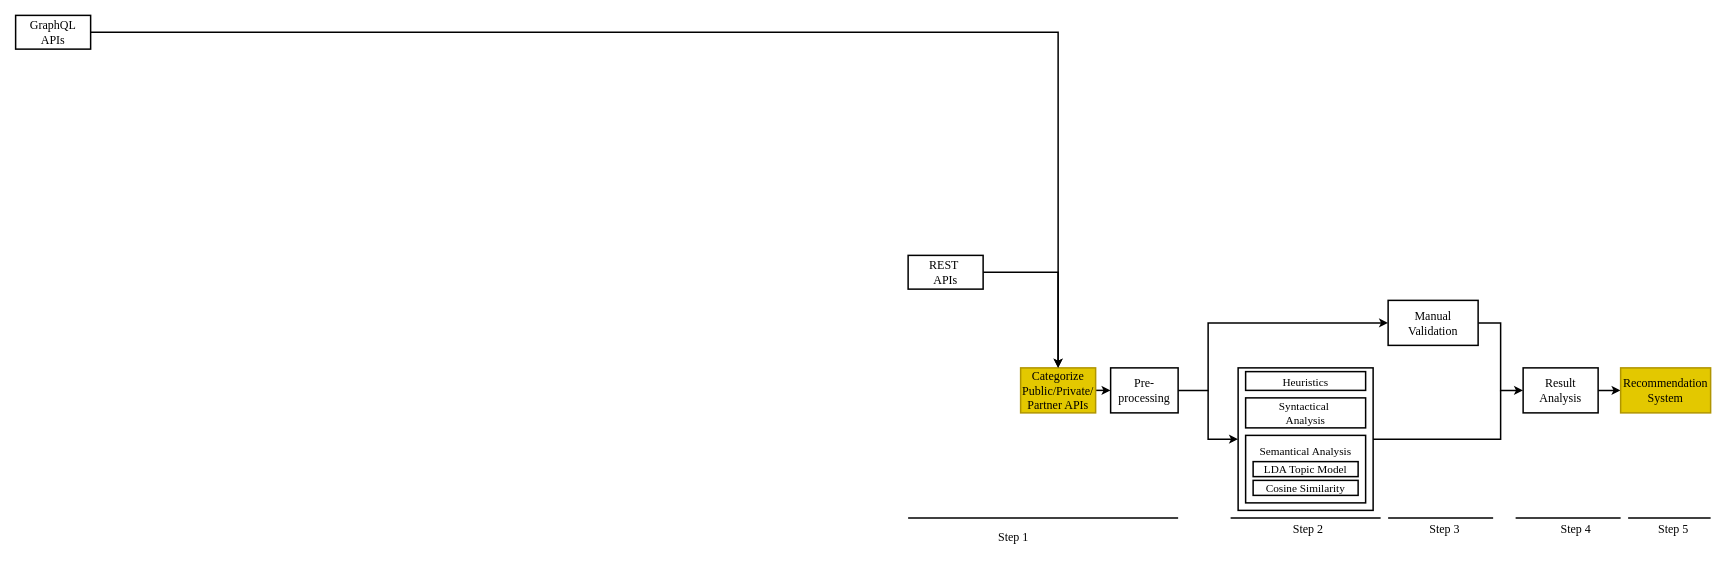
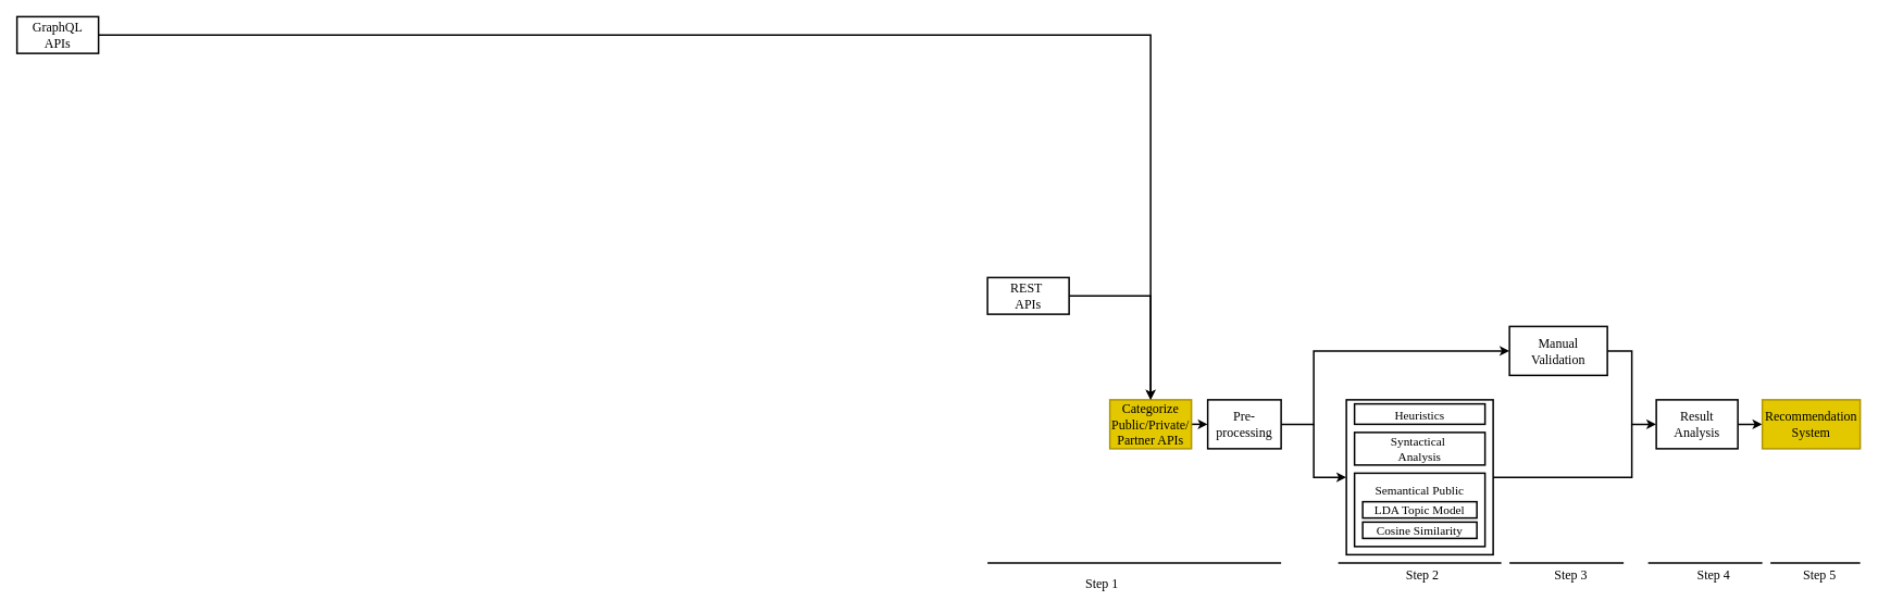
  <mxCell id="0" />
  <mxCell id="1" parent="0" />
  <mxCell id="2" style="edgeStyle=orthogonalEdgeStyle;rounded=0;orthogonalLoop=1;jettySize=auto;html=1;exitX=1;exitY=0.5;exitDx=0;exitDy=0;entryX=0;entryY=0.5;entryDx=0;entryDy=0;strokeWidth=2;" parent="1" source="3" target="26" edge="1"><mxGeometry relative="1" as="geometry" /></mxCell>
  <mxCell id="3" value="&lt;font size=&quot;1&quot; face=&quot;Times New Roman&quot;&gt;&lt;span style=&quot;font-size: 16px;&quot;&gt;Categorize Public/Private/&lt;/span&gt;&lt;/font&gt;&lt;div&gt;&lt;font size=&quot;1&quot; face=&quot;Times New Roman&quot;&gt;&lt;span style=&quot;font-size: 16px;&quot;&gt;Partner APIs&lt;/span&gt;&lt;/font&gt;&lt;/div&gt;" style="rounded=0;whiteSpace=wrap;html=1;strokeWidth=2;container=0;fontStyle=0;fillColor=#e3c800;strokeColor=#B09500;fontColor=#000000;" parent="1" vertex="1"><mxGeometry x="1360" y="490" width="100" height="60" as="geometry" /></mxCell>
  <mxCell id="4" value="&lt;font size=&quot;1&quot; face=&quot;Times New Roman&quot;&gt;&lt;span style=&quot;font-size: 16px;&quot;&gt;&lt;br&gt;&lt;/span&gt;&lt;/font&gt;" style="rounded=0;whiteSpace=wrap;html=1;strokeWidth=2;container=0;fontStyle=0" parent="1" vertex="1"><mxGeometry x="1650" y="490" width="180" height="190" as="geometry" /></mxCell>
  <mxCell id="5" value="" style="endArrow=classic;html=1;rounded=0;strokeWidth=2;entryX=0;entryY=0.5;entryDx=0;entryDy=0;fontStyle=0" parent="1" target="23" edge="1"><mxGeometry width="50" height="50" relative="1" as="geometry"><mxPoint x="1570" y="520" as="sourcePoint" /><mxPoint x="1840" y="430" as="targetPoint" /><Array as="points"><mxPoint x="1610" y="520" /><mxPoint x="1610" y="430" /></Array></mxGeometry></mxCell>
  <mxCell id="6" value="" style="endArrow=classic;html=1;rounded=0;entryX=0;entryY=0.5;entryDx=0;entryDy=0;strokeWidth=2;fontStyle=0" parent="1" target="4" edge="1"><mxGeometry width="50" height="50" relative="1" as="geometry"><mxPoint x="1610" y="520" as="sourcePoint" /><mxPoint x="1620" y="560" as="targetPoint" /><Array as="points"><mxPoint x="1610" y="585" /></Array></mxGeometry></mxCell>
  <mxCell id="7" value="" style="endArrow=classic;html=1;rounded=0;entryX=0;entryY=0.5;entryDx=0;entryDy=0;exitX=1;exitY=0.5;exitDx=0;exitDy=0;strokeWidth=2;fontStyle=0" parent="1" source="23" edge="1"><mxGeometry width="50" height="50" relative="1" as="geometry"><mxPoint x="1995" y="430" as="sourcePoint" /><mxPoint x="2030" y="520" as="targetPoint" /><Array as="points"><mxPoint x="2000" y="430" /><mxPoint x="2000" y="520" /></Array></mxGeometry></mxCell>
  <mxCell id="8" value="" style="endArrow=none;html=1;rounded=0;strokeWidth=2;fontStyle=0" parent="1" source="4" edge="1"><mxGeometry width="50" height="50" relative="1" as="geometry"><mxPoint x="2010" y="660" as="sourcePoint" /><mxPoint x="2000" y="520" as="targetPoint" /><Array as="points"><mxPoint x="2000" y="585" /></Array></mxGeometry></mxCell>
  <mxCell id="9" value="&lt;font style=&quot;font-size: 15px;&quot; face=&quot;Times New Roman&quot;&gt;&lt;span style=&quot;&quot;&gt;Syntactical&amp;nbsp;&lt;br&gt;Analysis&lt;br&gt;&lt;/span&gt;&lt;/font&gt;" style="rounded=0;whiteSpace=wrap;html=1;strokeWidth=2;container=0;fontStyle=0" parent="1" vertex="1"><mxGeometry x="1660" y="530" width="160" height="40" as="geometry" /></mxCell>
  <mxCell id="10" value="&lt;font style=&quot;&quot; face=&quot;Times New Roman&quot;&gt;&lt;span style=&quot;&quot;&gt;&lt;font style=&quot;font-size: 15px;&quot;&gt;Heuristics&lt;/font&gt;&lt;br&gt;&lt;/span&gt;&lt;/font&gt;" style="rounded=0;whiteSpace=wrap;html=1;strokeWidth=2;container=0;fontStyle=0" parent="1" vertex="1"><mxGeometry x="1660" y="495" width="160" height="25" as="geometry" /></mxCell>
  <mxCell id="11" value="&lt;font style=&quot;font-size: 11px;&quot; face=&quot;Times New Roman&quot;&gt;&lt;span style=&quot;&quot;&gt;&lt;br&gt;&lt;/span&gt;&lt;/font&gt;" style="rounded=0;whiteSpace=wrap;html=1;strokeWidth=2;container=0;fontStyle=0" parent="1" vertex="1"><mxGeometry x="1660" y="580" width="160" height="90" as="geometry" /></mxCell>
  <mxCell id="12" value="&lt;font style=&quot;&quot; face=&quot;Times New Roman&quot;&gt;&lt;span style=&quot;&quot;&gt;&lt;font style=&quot;font-size: 15px;&quot;&gt;LDA Topic Model&lt;/font&gt;&lt;br&gt;&lt;/span&gt;&lt;/font&gt;" style="rounded=0;whiteSpace=wrap;html=1;strokeWidth=2;container=0;fontStyle=0" parent="1" vertex="1"><mxGeometry x="1670" y="615" width="140" height="20" as="geometry" /></mxCell>
- <mxCell id="13" value="&lt;font style=&quot;&quot; face=&quot;Times New Roman&quot;&gt;&lt;span style=&quot;&quot;&gt;&lt;font style=&quot;font-size: 15px;&quot;&gt;Semantical Analysis&lt;/font&gt;&lt;br&gt;&lt;/span&gt;&lt;/font&gt;" style="rounded=0;whiteSpace=wrap;html=1;strokeWidth=2;container=0;fillColor=none;strokeColor=none;fontStyle=0" parent="1" vertex="1"><mxGeometry x="1670" y="590" width="140" height="20" as="geometry" /></mxCell>
+ <mxCell id="13" value="&lt;font style=&quot;&quot; face=&quot;Times New Roman&quot;&gt;&lt;span style=&quot;&quot;&gt;&lt;font style=&quot;font-size: 15px;&quot;&gt;Semantical Public&lt;/font&gt;&lt;br&gt;&lt;/span&gt;&lt;/font&gt;" style="rounded=0;whiteSpace=wrap;html=1;strokeWidth=2;container=0;fillColor=none;strokeColor=none;fontStyle=0" parent="1" vertex="1"><mxGeometry x="1670" y="590" width="140" height="20" as="geometry" /></mxCell>
  <mxCell id="14" value="&lt;font size=&quot;1&quot; face=&quot;Times New Roman&quot;&gt;&lt;span style=&quot;font-size: 16px;&quot;&gt;Step 1&lt;/span&gt;&lt;/font&gt;" style="text;html=1;align=center;verticalAlign=middle;resizable=0;points=[];autosize=1;strokeColor=none;fillColor=none;container=0;strokeWidth=2;fontStyle=0" parent="1" vertex="1"><mxGeometry x="1320" y="700" width="60" height="30" as="geometry" /></mxCell>
  <mxCell id="15" value="&lt;font size=&quot;1&quot; face=&quot;Times New Roman&quot;&gt;&lt;span style=&quot;font-size: 16px;&quot;&gt;Step 3&lt;/span&gt;&lt;/font&gt;" style="text;html=1;align=center;verticalAlign=middle;resizable=0;points=[];autosize=1;strokeColor=none;fillColor=none;container=0;strokeWidth=2;fontStyle=0" parent="1" vertex="1"><mxGeometry x="1895" y="690" width="60" height="30" as="geometry" /></mxCell>
  <mxCell id="16" value="&lt;font size=&quot;1&quot; face=&quot;Times New Roman&quot;&gt;&lt;span style=&quot;font-size: 16px;&quot;&gt;Step 4&lt;/span&gt;&lt;/font&gt;" style="text;html=1;align=center;verticalAlign=middle;resizable=0;points=[];autosize=1;strokeColor=none;fillColor=none;container=0;strokeWidth=2;fontStyle=0" parent="1" vertex="1"><mxGeometry x="2070" y="690" width="60" height="30" as="geometry" /></mxCell>
  <mxCell id="17" value="&lt;font size=&quot;1&quot; face=&quot;Times New Roman&quot;&gt;&lt;span style=&quot;font-size: 16px;&quot;&gt;Step 2&lt;br&gt;&lt;/span&gt;&lt;/font&gt;" style="text;html=1;align=center;verticalAlign=middle;resizable=0;points=[];autosize=1;strokeColor=none;fillColor=none;container=0;strokeWidth=2;fontStyle=0" parent="1" vertex="1"><mxGeometry x="1712.5" y="690" width="60" height="30" as="geometry" /></mxCell>
  <mxCell id="18" value="&lt;font style=&quot;&quot; face=&quot;Times New Roman&quot;&gt;&lt;span style=&quot;&quot;&gt;&lt;font style=&quot;font-size: 15px;&quot;&gt;Cosine Similarity&lt;/font&gt;&lt;br&gt;&lt;/span&gt;&lt;/font&gt;" style="rounded=0;whiteSpace=wrap;html=1;strokeWidth=2;container=0;fontStyle=0" parent="1" vertex="1"><mxGeometry x="1670" y="640" width="140" height="20" as="geometry" /></mxCell>
  <mxCell id="19" value="" style="endArrow=none;html=1;rounded=0;strokeWidth=2;fontStyle=0" parent="1" edge="1"><mxGeometry width="50" height="50" relative="1" as="geometry"><mxPoint x="1210" y="690" as="sourcePoint" /><mxPoint x="1570" y="690" as="targetPoint" /></mxGeometry></mxCell>
  <mxCell id="20" value="" style="endArrow=none;html=1;rounded=0;strokeWidth=2;fontStyle=0" parent="1" edge="1"><mxGeometry width="50" height="50" relative="1" as="geometry"><mxPoint x="1640" y="690" as="sourcePoint" /><mxPoint x="1840" y="690" as="targetPoint" /></mxGeometry></mxCell>
  <mxCell id="21" value="" style="endArrow=none;html=1;rounded=0;strokeWidth=2;fontStyle=0" parent="1" edge="1"><mxGeometry width="50" height="50" relative="1" as="geometry"><mxPoint x="1850" y="690" as="sourcePoint" /><mxPoint x="1990" y="690" as="targetPoint" /></mxGeometry></mxCell>
  <mxCell id="22" value="" style="endArrow=none;html=1;rounded=0;strokeWidth=2;fontStyle=0" parent="1" edge="1"><mxGeometry width="50" height="50" relative="1" as="geometry"><mxPoint x="2020" y="690" as="sourcePoint" /><mxPoint x="2160" y="690" as="targetPoint" /></mxGeometry></mxCell>
  <mxCell id="23" value="&lt;span style=&quot;border-color: var(--border-color); font-family: &amp;quot;Times New Roman&amp;quot;; font-size: 16px;&quot;&gt;Manual Validation&lt;/span&gt;&lt;font size=&quot;1&quot; face=&quot;Times New Roman&quot;&gt;&lt;span style=&quot;font-size: 16px;&quot;&gt;&lt;br&gt;&lt;/span&gt;&lt;/font&gt;" style="rounded=0;whiteSpace=wrap;html=1;strokeWidth=2;container=0;fontStyle=0" parent="1" vertex="1"><mxGeometry x="1850" y="400" width="120" height="60" as="geometry" /></mxCell>
  <mxCell id="24" value="" style="edgeStyle=orthogonalEdgeStyle;rounded=0;orthogonalLoop=1;jettySize=auto;html=1;strokeWidth=2;" parent="1" source="25" target="3" edge="1"><mxGeometry relative="1" as="geometry" /></mxCell>
  <mxCell id="25" value="&lt;font size=&quot;1&quot; face=&quot;Times New Roman&quot;&gt;&lt;span style=&quot;font-size: 16px;&quot;&gt;REST&amp;nbsp;&lt;/span&gt;&lt;/font&gt;&lt;div&gt;&lt;font size=&quot;1&quot; face=&quot;Times New Roman&quot;&gt;&lt;span style=&quot;font-size: 16px;&quot;&gt;APIs&lt;/span&gt;&lt;/font&gt;&lt;/div&gt;" style="rounded=0;whiteSpace=wrap;html=1;strokeWidth=2;container=0;fontStyle=0" parent="1" vertex="1"><mxGeometry x="1210" y="340" width="100" height="45" as="geometry" /></mxCell>
  <mxCell id="26" value="&lt;font size=&quot;1&quot; face=&quot;Times New Roman&quot;&gt;&lt;span style=&quot;font-size: 16px;&quot;&gt;Pre-processing&lt;/span&gt;&lt;/font&gt;" style="rounded=0;whiteSpace=wrap;html=1;strokeWidth=2;container=0;fontStyle=0" parent="1" vertex="1"><mxGeometry x="1480" y="490" width="90" height="60" as="geometry" /></mxCell>
  <mxCell id="27" value="" style="edgeStyle=orthogonalEdgeStyle;rounded=0;orthogonalLoop=1;jettySize=auto;html=1;strokeWidth=2;" parent="1" source="28" target="29" edge="1"><mxGeometry relative="1" as="geometry" /></mxCell>
  <mxCell id="28" value="&lt;span style=&quot;border-color: var(--border-color); font-family: &amp;quot;Times New Roman&amp;quot;; font-size: 16px;&quot;&gt;Result Analysis&lt;/span&gt;&lt;font size=&quot;1&quot; face=&quot;Times New Roman&quot;&gt;&lt;span style=&quot;font-size: 16px;&quot;&gt;&lt;br&gt;&lt;/span&gt;&lt;/font&gt;" style="rounded=0;whiteSpace=wrap;html=1;strokeWidth=2;container=0;fontStyle=0" parent="1" vertex="1"><mxGeometry x="2030" y="490" width="100" height="60" as="geometry" /></mxCell>
  <mxCell id="29" value="&lt;span style=&quot;border-color: var(--border-color); font-family: &amp;quot;Times New Roman&amp;quot;; font-size: 16px;&quot;&gt;Recommendation System&lt;/span&gt;&lt;font size=&quot;1&quot; face=&quot;Times New Roman&quot;&gt;&lt;span style=&quot;font-size: 16px;&quot;&gt;&lt;br&gt;&lt;/span&gt;&lt;/font&gt;" style="rounded=0;whiteSpace=wrap;html=1;strokeWidth=2;container=0;fontStyle=0;fillColor=#e3c800;strokeColor=#B09500;fontColor=#000000;" parent="1" vertex="1"><mxGeometry x="2160" y="490" width="120" height="60" as="geometry" /></mxCell>
  <mxCell id="30" value="&lt;font size=&quot;1&quot; face=&quot;Times New Roman&quot;&gt;&lt;span style=&quot;font-size: 16px;&quot;&gt;Step 5&lt;/span&gt;&lt;/font&gt;" style="text;html=1;align=center;verticalAlign=middle;resizable=0;points=[];autosize=1;strokeColor=none;fillColor=none;container=0;strokeWidth=2;fontStyle=0" parent="1" vertex="1"><mxGeometry x="2200" y="690" width="60" height="30" as="geometry" /></mxCell>
  <mxCell id="31" value="" style="endArrow=none;html=1;rounded=0;strokeWidth=2;fontStyle=0" parent="1" edge="1"><mxGeometry width="50" height="50" relative="1" as="geometry"><mxPoint x="2170" y="690" as="sourcePoint" /><mxPoint x="2280" y="690" as="targetPoint" /></mxGeometry></mxCell>
  <mxCell id="32" value="" style="edgeStyle=orthogonalEdgeStyle;rounded=0;orthogonalLoop=1;jettySize=auto;html=1;strokeWidth=2;" parent="1" source="33" target="3" edge="1"><mxGeometry relative="1" as="geometry" /></mxCell>
  <mxCell id="33" value="&lt;font face=&quot;Times New Roman&quot;&gt;&lt;span style=&quot;font-size: 16px;&quot;&gt;GraphQL&lt;/span&gt;&lt;/font&gt;&lt;br&gt;&lt;div&gt;&lt;font size=&quot;1&quot; face=&quot;Times New Roman&quot;&gt;&lt;span style=&quot;font-size: 16px;&quot;&gt;APIs&lt;/span&gt;&lt;/font&gt;&lt;/div&gt;" style="rounded=0;whiteSpace=wrap;html=1;strokeWidth=2;container=0;fontStyle=0" parent="1" vertex="1"><mxGeometry x="20" y="20" width="100" height="45" as="geometry" /></mxCell>
